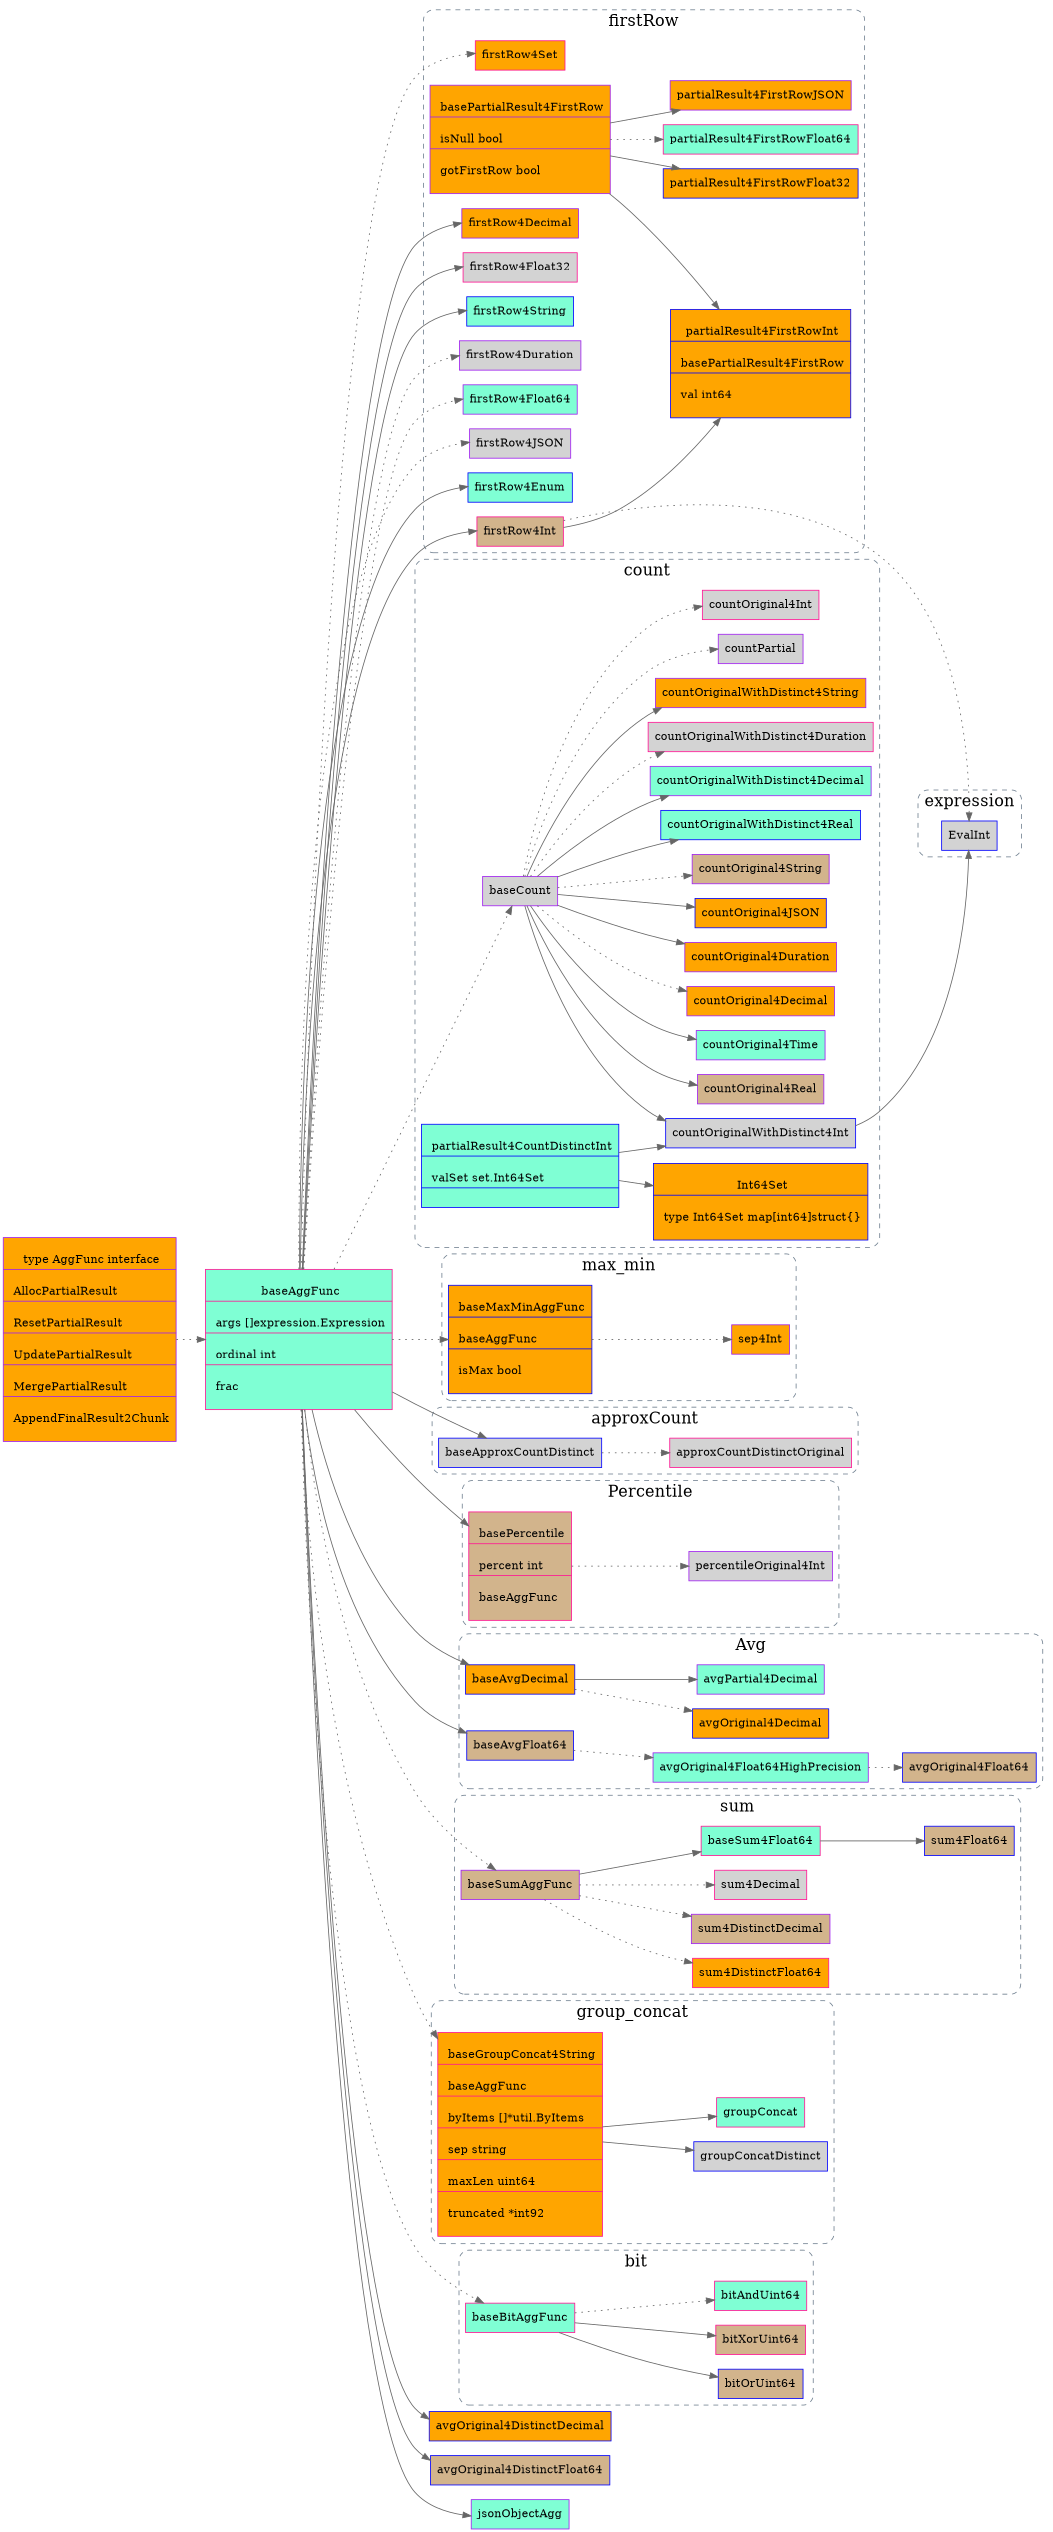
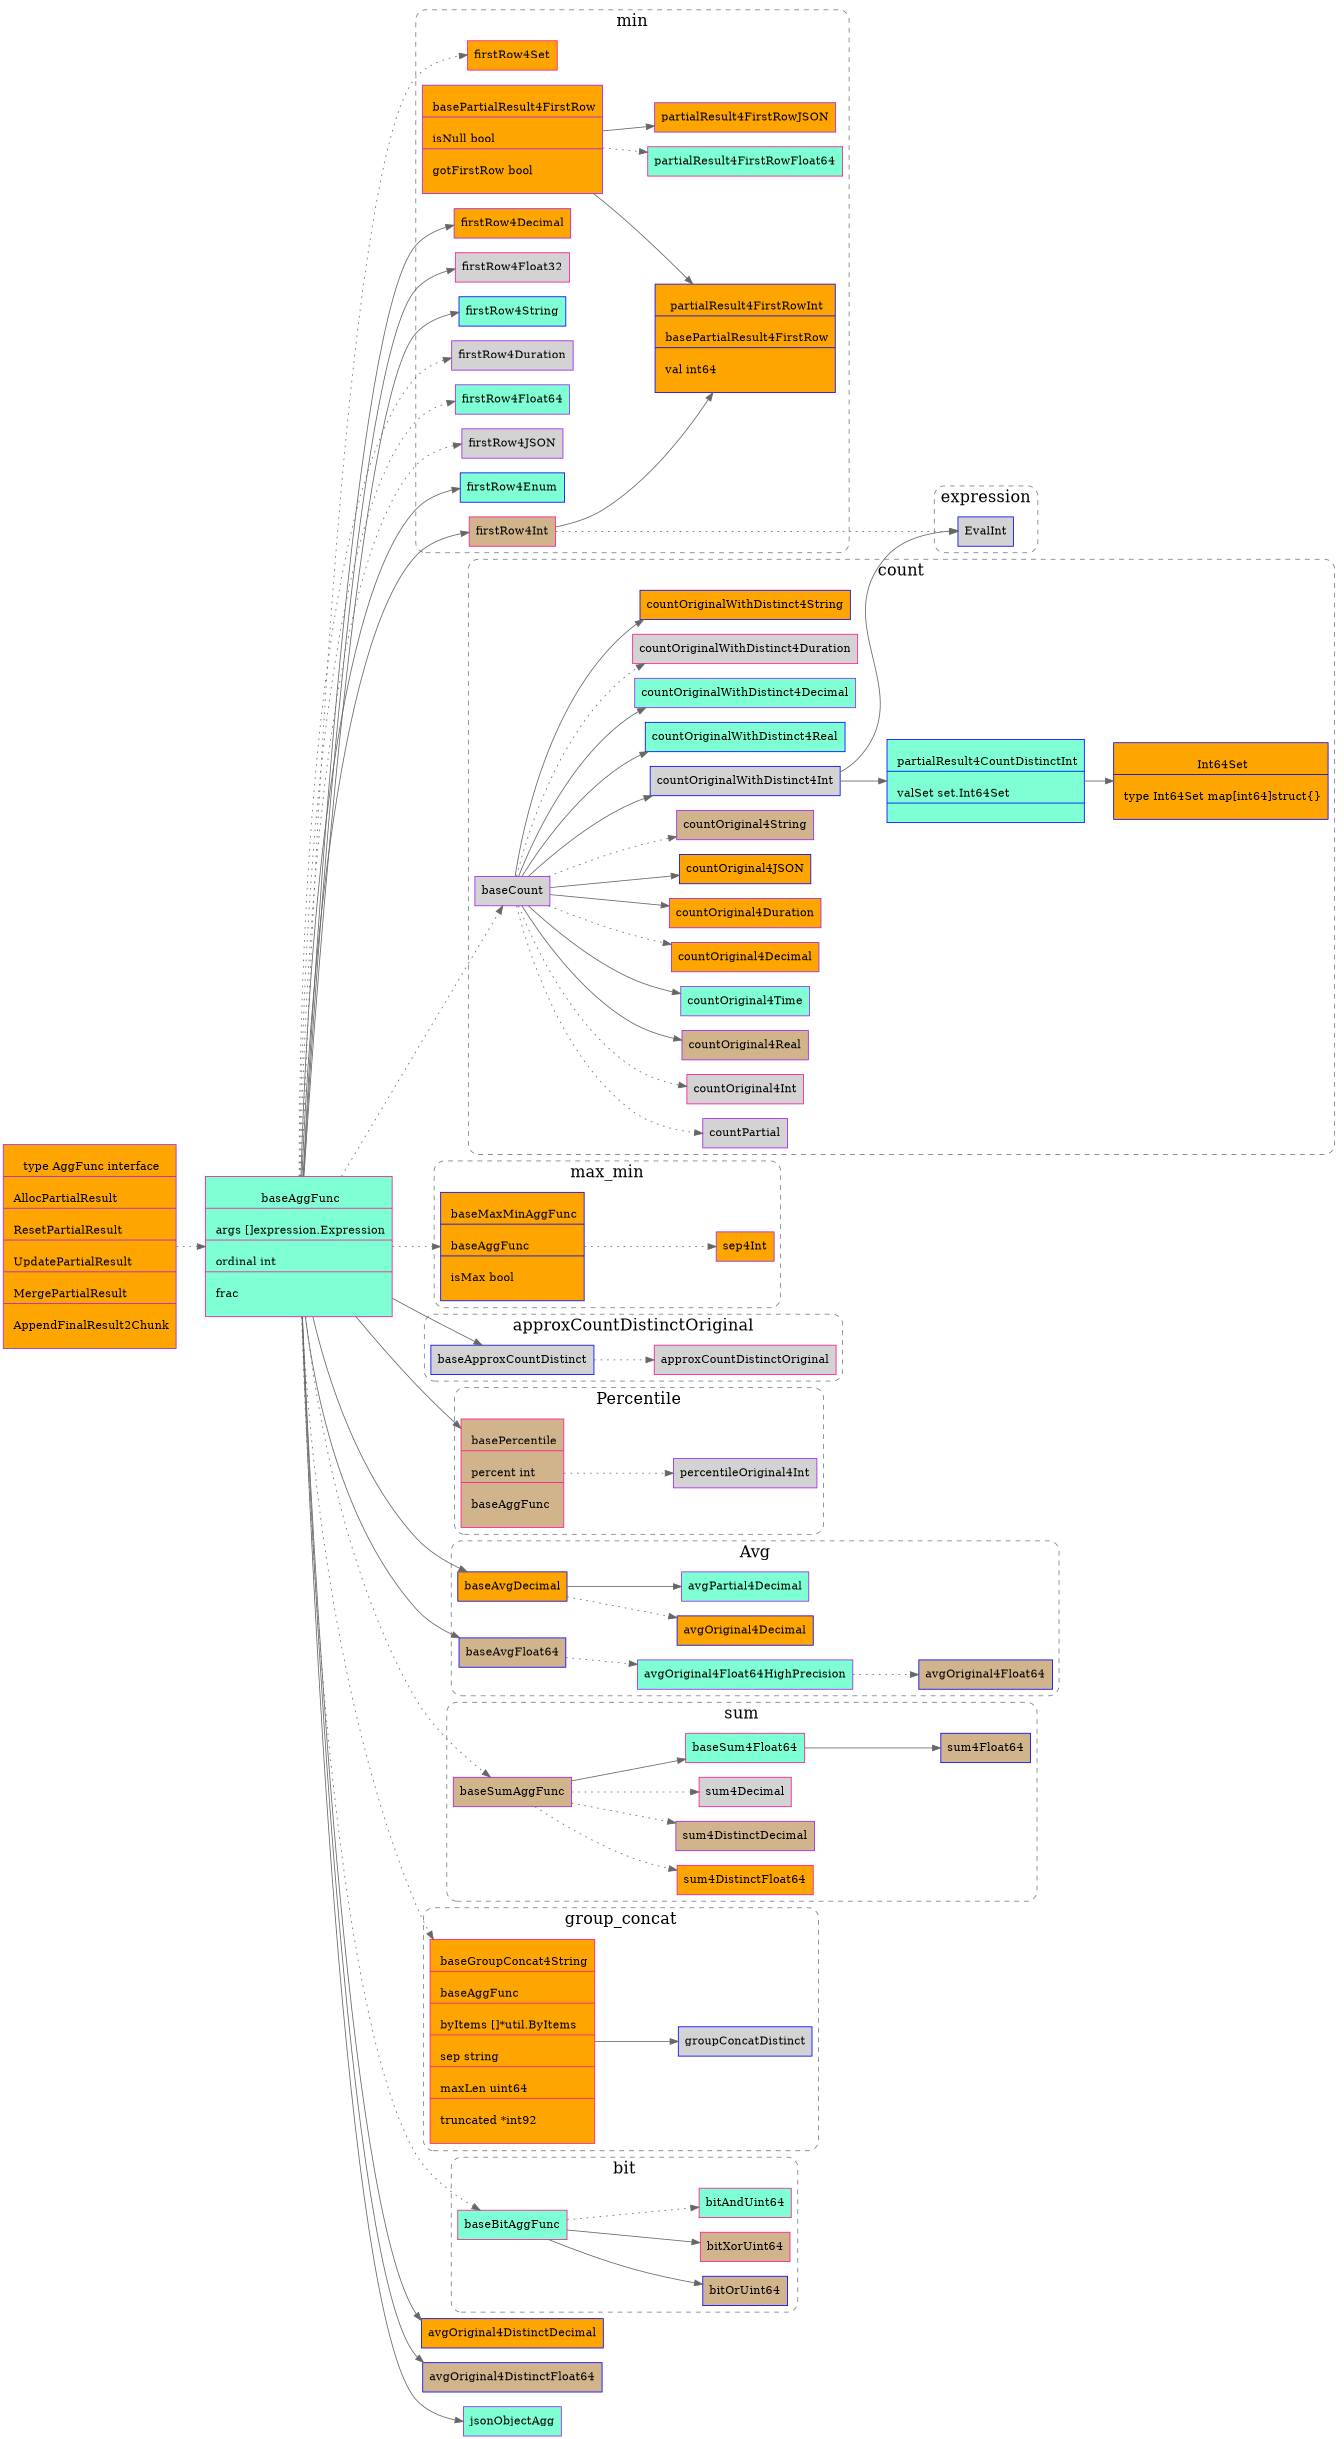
  digraph {
    newrank=true
    rankdir=LR
    node [color=blue fillcolor=orange shape=box style=filled]
    edge [color=gray40 style=solid]
    EvalInt [fillcolor=lightgrey]
    firstRow4Int [color=deeppink fillcolor=tan]
    n3 [label="{{\n        partialResult4FirstRowInt|\n          basePartialResult4FirstRow\l|\n          val int64\l\n      }}" shape=record]
    firstRow4Decimal [color=purple]
    firstRow4Float32 [color=deeppink fillcolor=lightgrey]
    firstRow4String [fillcolor=aquamarine]
    firstRow4Duration [color=purple fillcolor=lightgrey]
    firstRow4Float64 [color=purple fillcolor=aquamarine]
    firstRow4JSON [color=purple fillcolor=lightgrey]
    firstRow4Enum [fillcolor=aquamarine]
    firstRow4Set [color=deeppink]
    n12 [color=purple label="{{\n        basePartialResult4FirstRow|\n          isNull bool\l|\n          gotFirstRow bool\l\n      }}" shape=record]
-   partialResult4FirstRowFloat32
    partialResult4FirstRowFloat64 [color=deeppink fillcolor=aquamarine]
    partialResult4FirstRowJSON [color=purple]
    baseCount [color=purple fillcolor=lightgrey]
    countPartial [color=purple fillcolor=lightgrey]
    countOriginal4Int [color=deeppink fillcolor=lightgrey]
    countOriginal4Real [color=purple fillcolor=tan]
    countOriginal4Time [color=purple fillcolor=aquamarine]
    countOriginal4Decimal [color=purple]
    countOriginal4Duration [color=purple]
    countOriginal4JSON
    countOriginal4String [color=purple fillcolor=tan]
    countOriginalWithDistinct4Int [fillcolor=lightgrey]
    countOriginalWithDistinct4Real [fillcolor=aquamarine]
    countOriginalWithDistinct4Decimal [color=purple fillcolor=aquamarine]
    countOriginalWithDistinct4Duration [color=deeppink fillcolor=lightgrey]
-   countOriginalWithDistinct4String [color=purple]
+   countOriginalWithDistinct4String
    n30 [fillcolor=aquamarine label="{{\n        partialResult4CountDistinctInt|\n          valSet set.Int64Set\l|\n      }}" shape=record]
    n31 [label="{{\n        Int64Set|\n          type Int64Set map[int64]struct\{\}\l\n      }}" shape=record]
    n32 [label="{{\n        baseMaxMinAggFunc|\n          baseAggFunc\l|\n          isMax bool\l\n      }}" shape=record]
    n33 [color=purple label=sep4Int]
    baseApproxCountDistinct [fillcolor=lightgrey]
    approxCountDistinctOriginal [color=deeppink fillcolor=lightgrey]
    n36 [color=deeppink fillcolor=tan label="{{\n        basePercentile|\n	        percent int\l|\n          baseAggFunc\l\n      }}" shape=record]
    percentileOriginal4Int [color=purple fillcolor=lightgrey]
    baseAvgDecimal
    avgOriginal4Decimal
    avgPartial4Decimal [color=purple fillcolor=aquamarine]
    baseAvgFloat64 [fillcolor=tan]
    avgOriginal4Float64HighPrecision [color=purple fillcolor=aquamarine]
    avgOriginal4Float64 [fillcolor=tan]
    baseSumAggFunc [color=purple fillcolor=tan]
    sum4DistinctFloat64 [color=deeppink]
    sum4DistinctDecimal [color=purple fillcolor=tan]
    sum4Decimal [color=deeppink fillcolor=lightgrey]
    baseSum4Float64 [color=deeppink fillcolor=aquamarine]
    sum4Float64 [fillcolor=tan]
    n50 [color=deeppink label="{{\n        baseGroupConcat4String|\n	        baseAggFunc\l|\n	        byItems []*util.ByItems\l|\n	        sep    string\l|\n	        maxLen uint64\l|\n	        truncated *int92\l\n      }}" shape=record]
    groupConcatDistinct [fillcolor=lightgrey]
-   groupConcat [color=deeppink fillcolor=aquamarine]
    baseBitAggFunc [color=deeppink fillcolor=aquamarine]
    bitOrUint64 [fillcolor=tan]
    bitXorUint64 [color=deeppink fillcolor=tan]
    bitAndUint64 [color=deeppink fillcolor=aquamarine]
    n57 [color=purple label="{{\n      type AggFunc interface|\n      AllocPartialResult\l|\n      ResetPartialResult\l|\n      UpdatePartialResult\l|\n      MergePartialResult\l|\n      AppendFinalResult2Chunk\l\n    }}" shape=record]
    n58 [color=deeppink fillcolor=aquamarine label="{{\n      baseAggFunc|\n        args []expression.Expression\l|\n        ordinal int\l|\n        frac \l\n    }}" shape=record]
    avgOriginal4DistinctDecimal
    avgOriginal4DistinctFloat64 [fillcolor=tan]
    jsonObjectAgg [color=purple fillcolor=aquamarine]
    subgraph cluster_1 {
      color=slategrey
      fontsize=20
      label=expression
      style="rounded,dashed"
      EvalInt
    }
    subgraph cluster_2 {
      color=slategrey
      fontsize=20
-     label=firstRow
+     label=min
      style="rounded,dashed"
      firstRow4Int
      n3
      firstRow4Decimal
      firstRow4Float32
      firstRow4String
      firstRow4Duration
      firstRow4Float64
      firstRow4JSON
      firstRow4Enum
      firstRow4Set
      n12
-     partialResult4FirstRowFloat32
      partialResult4FirstRowFloat64
      partialResult4FirstRowJSON
    }
    subgraph cluster_3 {
      color=slategrey
      fontsize=20
      label=count
      style="rounded,dashed"
      baseCount
      countPartial
      countOriginal4Int
      countOriginal4Real
      countOriginal4Time
      countOriginal4Decimal
      countOriginal4Duration
      countOriginal4JSON
      countOriginal4String
      countOriginalWithDistinct4Int
      countOriginalWithDistinct4Real
      countOriginalWithDistinct4Decimal
      countOriginalWithDistinct4Duration
      countOriginalWithDistinct4String
      n30
      n31
    }
    subgraph cluster_4 {
      color=slategrey
      fontsize=20
      label=max_min
      style="rounded,dashed"
      n32
      n33
    }
    subgraph cluster_5 {
      color=slategrey
      fontsize=20
-     label=approxCount
+     label=approxCountDistinctOriginal
      style="rounded,dashed"
      baseApproxCountDistinct
      approxCountDistinctOriginal
    }
    subgraph cluster_6 {
      color=slategrey
      fontsize=20
      label=Percentile
      style="rounded,dashed"
      n36
      percentileOriginal4Int
    }
    subgraph cluster_7 {
      color=slategrey
      fontsize=20
      label=Avg
      style="rounded,dashed"
      baseAvgDecimal
      avgOriginal4Decimal
      avgPartial4Decimal
      baseAvgFloat64
      avgOriginal4Float64HighPrecision
      avgOriginal4Float64
    }
    subgraph cluster_8 {
      color=slategrey
      fontsize=20
      label=sum
      style="rounded,dashed"
      baseSumAggFunc
      sum4DistinctFloat64
      sum4DistinctDecimal
      sum4Decimal
      baseSum4Float64
      sum4Float64
    }
    subgraph cluster_9 {
      color=slategrey
      fontsize=20
      label=group_concat
      style="rounded,dashed"
      n50
      groupConcatDistinct
-     groupConcat
    }
    subgraph cluster_10 {
      color=slategrey
      fontsize=20
      label=bit
      style="rounded,dashed"
      baseBitAggFunc
      bitOrUint64
      bitXorUint64
      bitAndUint64
    }
    firstRow4Int -> EvalInt [style=dotted]
    firstRow4Int -> n3
    n12 -> n3
-   n12 -> partialResult4FirstRowFloat32
    n12 -> partialResult4FirstRowFloat64 [style=dotted]
    n12 -> partialResult4FirstRowJSON
    baseCount -> countPartial [style=dotted]
    baseCount -> countOriginal4Int [style=dotted]
    baseCount -> countOriginal4Real
    baseCount -> countOriginal4Time
    baseCount -> countOriginal4Decimal [style=dotted]
    baseCount -> countOriginal4Duration
    baseCount -> countOriginal4JSON
    baseCount -> countOriginal4String [style=dotted]
    baseCount -> countOriginalWithDistinct4Int
    baseCount -> countOriginalWithDistinct4Real
    baseCount -> countOriginalWithDistinct4Decimal
    baseCount -> countOriginalWithDistinct4Duration [style=dotted]
    baseCount -> countOriginalWithDistinct4String
    countOriginalWithDistinct4Int -> EvalInt
-   n30 -> countOriginalWithDistinct4Int
+   countOriginalWithDistinct4Int -> n30
    n30 -> n31
    n32 -> n33 [style=dotted]
    baseApproxCountDistinct -> approxCountDistinctOriginal [style=dotted]
    n36 -> percentileOriginal4Int [style=dotted]
    baseAvgDecimal -> avgOriginal4Decimal [style=dotted]
    baseAvgDecimal -> avgPartial4Decimal
    baseAvgFloat64 -> avgOriginal4Float64HighPrecision [style=dotted]
    avgOriginal4Float64HighPrecision -> avgOriginal4Float64 [style=dotted]
    baseSumAggFunc -> sum4DistinctFloat64 [style=dotted]
    baseSumAggFunc -> sum4DistinctDecimal [style=dotted]
    baseSumAggFunc -> sum4Decimal [style=dotted]
    baseSumAggFunc -> baseSum4Float64
    baseSum4Float64 -> sum4Float64
    n50 -> groupConcatDistinct
-   n50 -> groupConcat
    baseBitAggFunc -> bitOrUint64
    baseBitAggFunc -> bitXorUint64
    baseBitAggFunc -> bitAndUint64 [style=dotted]
    n57 -> n58 [style=dotted]
    n58 -> firstRow4Int
    n58 -> firstRow4Decimal
    n58 -> firstRow4Float32
    n58 -> firstRow4String
    n58 -> firstRow4Duration [style=dotted]
    n58 -> firstRow4Float64 [style=dotted]
    n58 -> firstRow4JSON [style=dotted]
    n58 -> firstRow4Enum
    n58 -> firstRow4Set [style=dotted]
    n58 -> baseCount [style=dotted]
    n58 -> n32 [style=dotted]
    n58 -> baseApproxCountDistinct
    n58 -> n36
    n58 -> baseAvgDecimal
    n58 -> baseAvgFloat64
    n58 -> baseSumAggFunc [style=dotted]
    n58 -> n50 [style=dotted]
    n58 -> baseBitAggFunc [style=dotted]
    n58 -> avgOriginal4DistinctDecimal
    n58 -> avgOriginal4DistinctFloat64
    n58 -> jsonObjectAgg
  }
